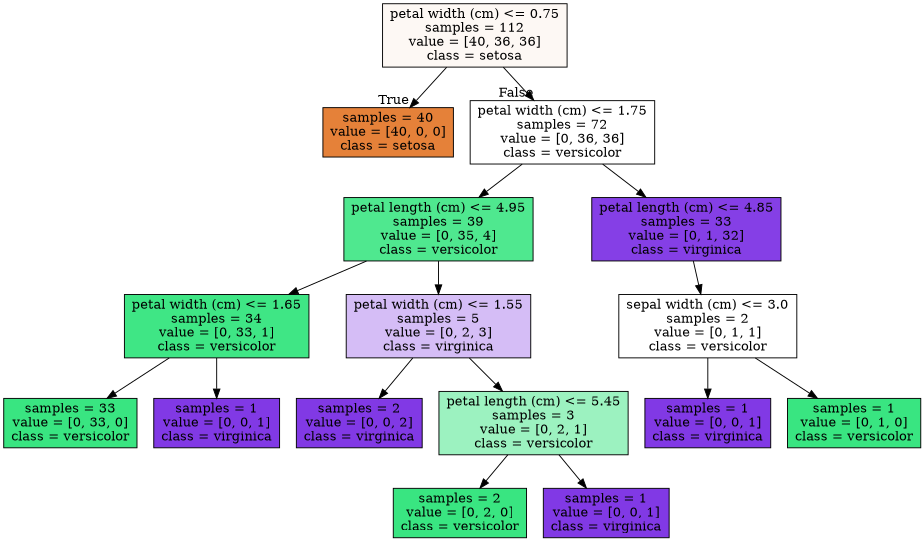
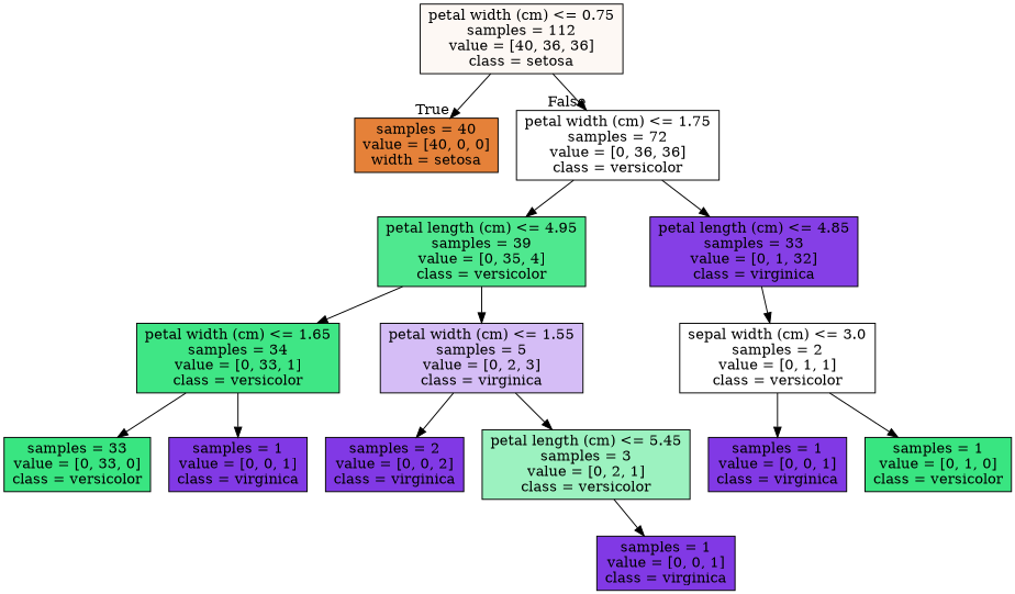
  digraph {
    node [color=black fillcolor="#8139e5ff" shape=box style=filled]
    n1 [fillcolor="#e581390d" label="petal width (cm) <= 0.75\nsamples = 112\nvalue = [40, 36, 36]\nclass = setosa"]
-   n2 [fillcolor="#e58139ff" label="samples = 40\nvalue = [40, 0, 0]\nclass = setosa"]
+   n2 [fillcolor="#e58139ff" label="samples = 40\nvalue = [40, 0, 0]\nwidth = setosa"]
    n3 [fillcolor="#39e58100" label="petal width (cm) <= 1.75\nsamples = 72\nvalue = [0, 36, 36]\nclass = versicolor"]
    n4 [fillcolor="#39e581e2" label="petal length (cm) <= 4.95\nsamples = 39\nvalue = [0, 35, 4]\nclass = versicolor"]
    n5 [fillcolor="#8139e5f7" label="petal length (cm) <= 4.85\nsamples = 33\nvalue = [0, 1, 32]\nclass = virginica"]
    n6 [fillcolor="#39e581f7" label="petal width (cm) <= 1.65\nsamples = 34\nvalue = [0, 33, 1]\nclass = versicolor"]
    n7 [fillcolor="#8139e555" label="petal width (cm) <= 1.55\nsamples = 5\nvalue = [0, 2, 3]\nclass = virginica"]
    n8 [fillcolor="#39e58100" label="sepal width (cm) <= 3.0\nsamples = 2\nvalue = [0, 1, 1]\nclass = versicolor"]
    n9 [fillcolor="#39e581ff" label="samples = 33\nvalue = [0, 33, 0]\nclass = versicolor"]
    n10 [label="samples = 1\nvalue = [0, 0, 1]\nclass = virginica"]
    n11 [label="samples = 2\nvalue = [0, 0, 2]\nclass = virginica"]
    n12 [fillcolor="#39e5817f" label="petal length (cm) <= 5.45\nsamples = 3\nvalue = [0, 2, 1]\nclass = versicolor"]
-   n13 [fillcolor="#39e581ff" label="samples = 2\nvalue = [0, 2, 0]\nclass = versicolor"]
    n14 [label="samples = 1\nvalue = [0, 0, 1]\nclass = virginica"]
    n15 [label="samples = 1\nvalue = [0, 0, 1]\nclass = virginica"]
    n16 [fillcolor="#39e581ff" label="samples = 1\nvalue = [0, 1, 0]\nclass = versicolor"]
    n1 -> n2 [headlabel=True labelangle=45 labeldistance=2.5]
    n1 -> n3 [headlabel=False labelangle=-45 labeldistance=2.5]
    n3 -> n4
    n3 -> n5
    n4 -> n6
    n4 -> n7
    n5 -> n8
    n6 -> n9
    n6 -> n10
    n7 -> n11
    n7 -> n12
    n8 -> n15
    n8 -> n16
-   n12 -> n13
    n12 -> n14
  }
